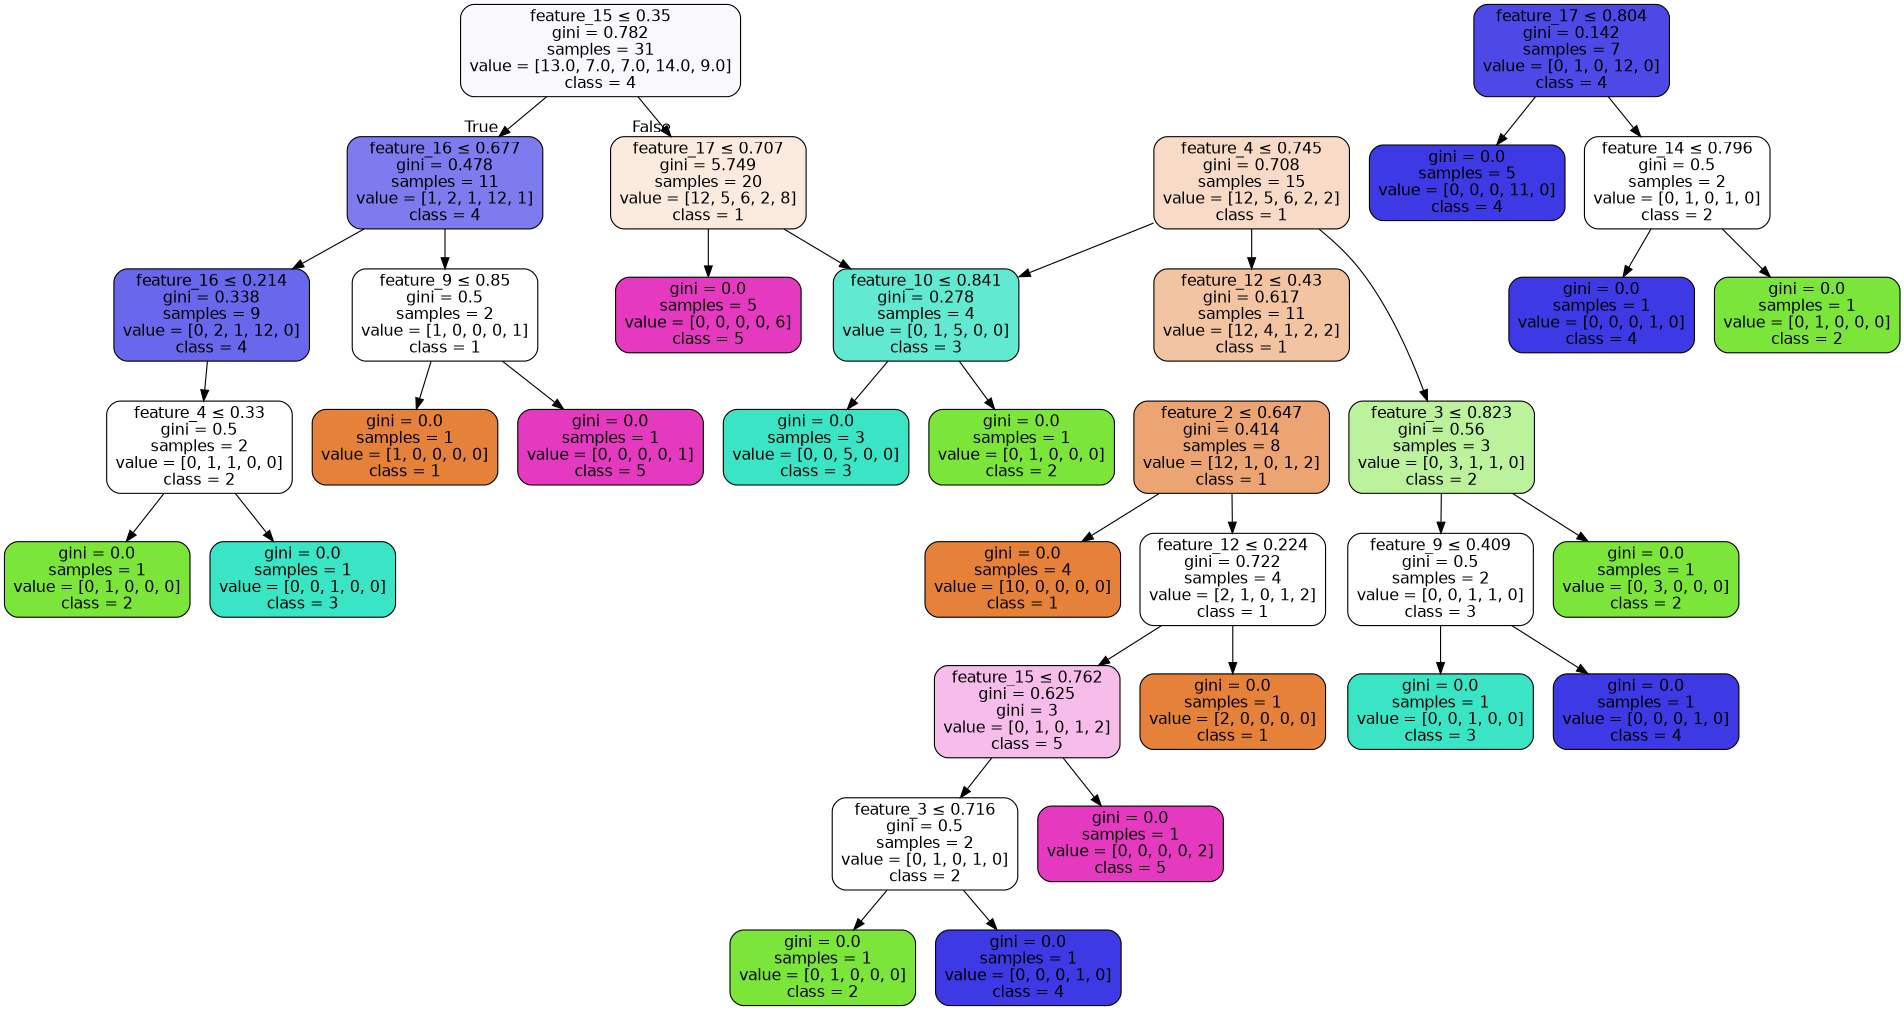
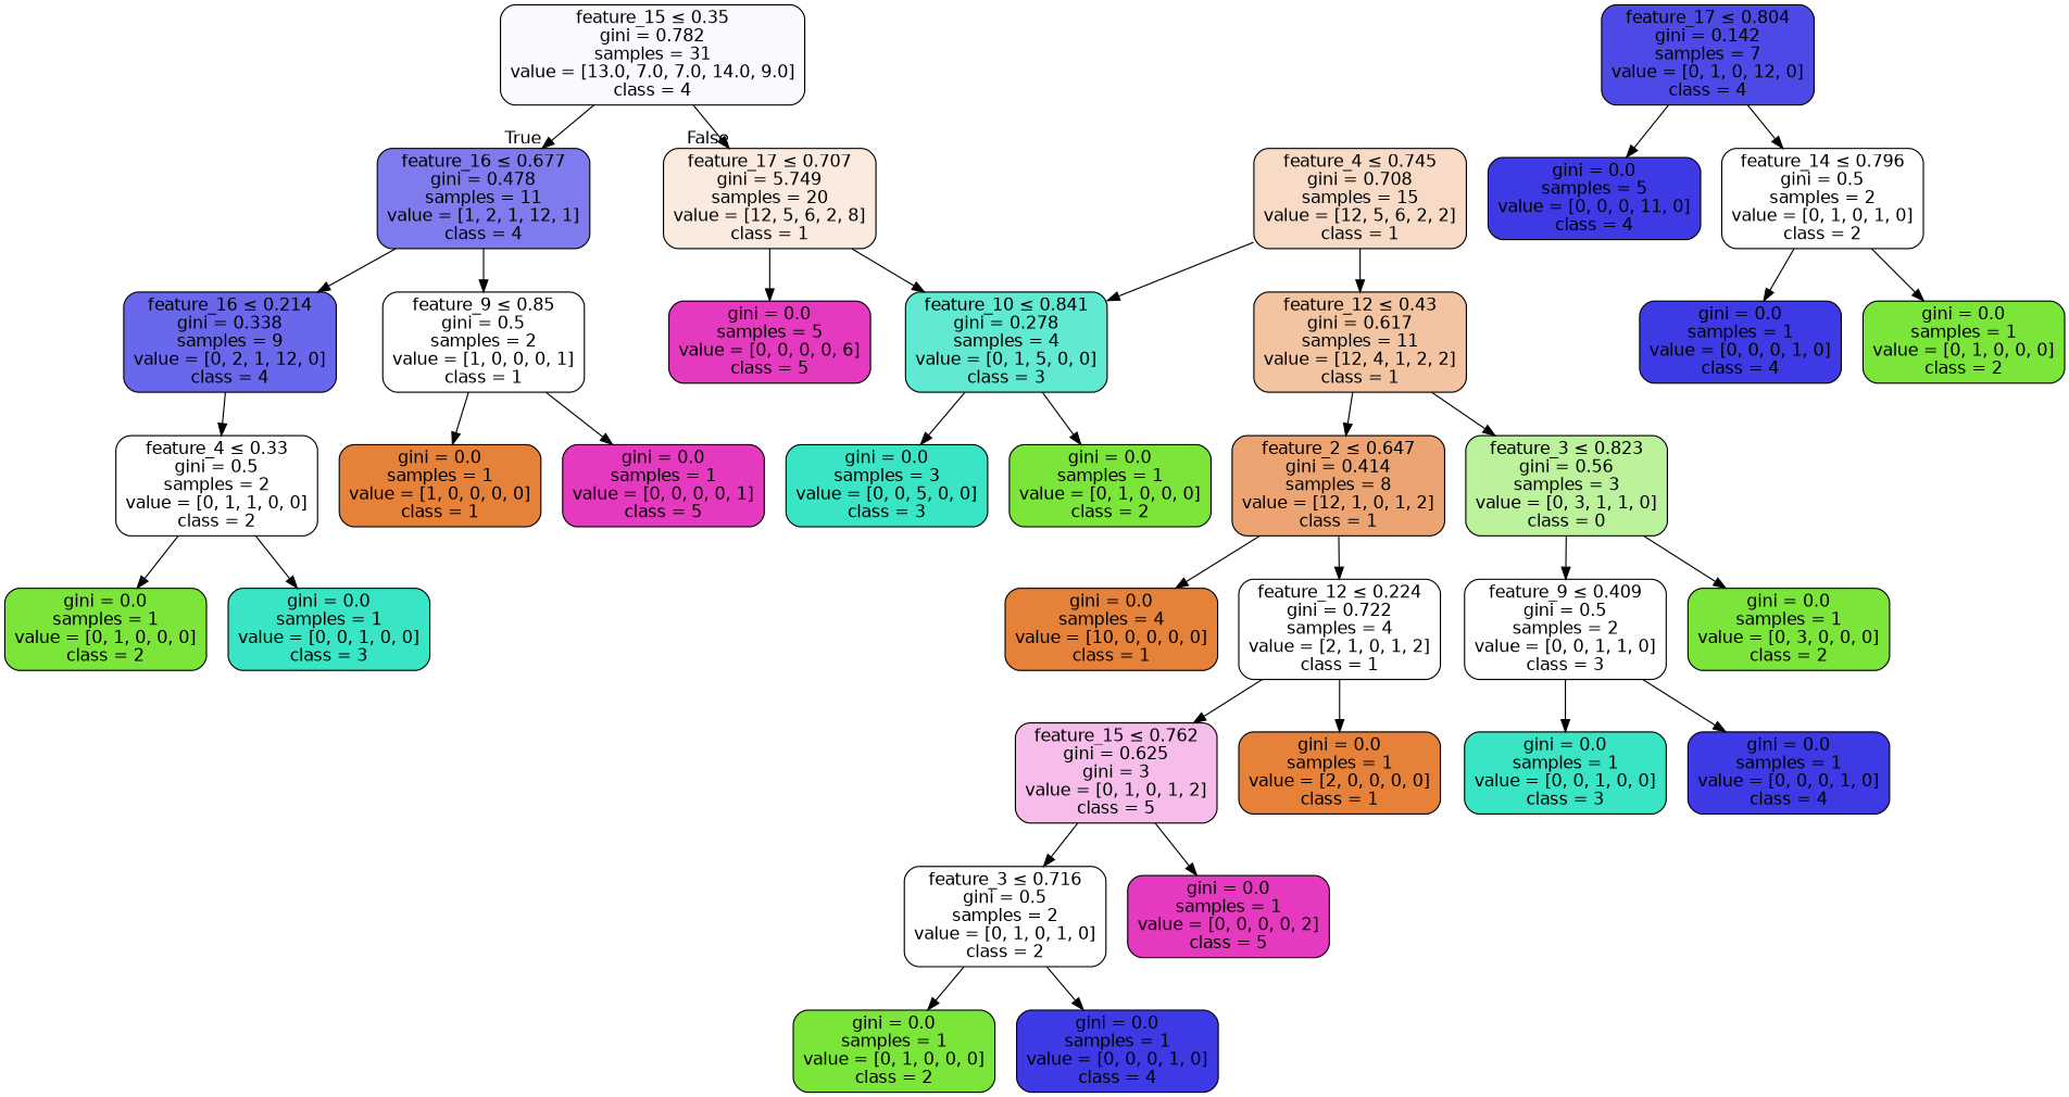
  digraph {
    node [color=black fillcolor="#ffffff" fontname=helvetica shape=box style="filled, rounded"]
    edge [fontname=helvetica]
    n1 [fillcolor="#fafafe" label=<feature_15 &le; 0.35<br/>gini = 0.782<br/>samples = 31<br/>value = [13.0, 7.0, 7.0, 14.0, 9.0]<br/>class = 4>]
    n2 [fillcolor="#7d7bee" label=<feature_16 &le; 0.677<br/>gini = 0.478<br/>samples = 11<br/>value = [1, 2, 1, 12, 1]<br/>class = 4>]
    n3 [fillcolor="#fbebdf" label=<feature_17 &le; 0.707<br/>gini = 5.749<br/>samples = 20<br/>value = [12, 5, 6, 2, 8]<br/>class = 1>]
    n4 [fillcolor="#6967eb" label=<feature_16 &le; 0.214<br/>gini = 0.338<br/>samples = 9<br/>value = [0, 2, 1, 12, 0]<br/>class = 4>]
    n5 [label=<feature_9 &le; 0.85<br/>gini = 0.5<br/>samples = 2<br/>value = [1, 0, 0, 0, 1]<br/>class = 1>]
    n6 [fillcolor="#e539c0" label=<gini = 0.0<br/>samples = 5<br/>value = [0, 0, 0, 0, 6]<br/>class = 5>]
    n7 [fillcolor="#61ead1" label=<feature_10 &le; 0.841<br/>gini = 0.278<br/>samples = 4<br/>value = [0, 1, 5, 0, 0]<br/>class = 3>]
    n8 [label=<feature_4 &le; 0.33<br/>gini = 0.5<br/>samples = 2<br/>value = [0, 1, 1, 0, 0]<br/>class = 2>]
    n9 [fillcolor="#e58139" label=<gini = 0.0<br/>samples = 1<br/>value = [1, 0, 0, 0, 0]<br/>class = 1>]
    n10 [fillcolor="#e539c0" label=<gini = 0.0<br/>samples = 1<br/>value = [0, 0, 0, 0, 1]<br/>class = 5>]
    n11 [fillcolor="#7be539" label=<gini = 0.0<br/>samples = 1<br/>value = [0, 1, 0, 0, 0]<br/>class = 2>]
    n12 [fillcolor="#39e5c5" label=<gini = 0.0<br/>samples = 1<br/>value = [0, 0, 1, 0, 0]<br/>class = 3>]
    n13 [fillcolor="#4c49e7" label=<feature_17 &le; 0.804<br/>gini = 0.142<br/>samples = 7<br/>value = [0, 1, 0, 12, 0]<br/>class = 4>]
    n14 [fillcolor="#3c39e5" label=<gini = 0.0<br/>samples = 5<br/>value = [0, 0, 0, 11, 0]<br/>class = 4>]
    n15 [label=<feature_14 &le; 0.796<br/>gini = 0.5<br/>samples = 2<br/>value = [0, 1, 0, 1, 0]<br/>class = 2>]
    n16 [fillcolor="#3c39e5" label=<gini = 0.0<br/>samples = 1<br/>value = [0, 0, 0, 1, 0]<br/>class = 4>]
    n17 [fillcolor="#7be539" label=<gini = 0.0<br/>samples = 1<br/>value = [0, 1, 0, 0, 0]<br/>class = 2>]
    n18 [fillcolor="#f8dbc6" label=<feature_4 &le; 0.745<br/>gini = 0.708<br/>samples = 15<br/>value = [12, 5, 6, 2, 2]<br/>class = 1>]
    n19 [fillcolor="#f3c4a2" label=<feature_12 &le; 0.43<br/>gini = 0.617<br/>samples = 11<br/>value = [12, 4, 1, 2, 2]<br/>class = 1>]
    n20 [fillcolor="#eca572" label=<feature_2 &le; 0.647<br/>gini = 0.414<br/>samples = 8<br/>value = [12, 1, 0, 1, 2]<br/>class = 1>]
-   n21 [fillcolor="#bdf29c" label=<feature_3 &le; 0.823<br/>gini = 0.56<br/>samples = 3<br/>value = [0, 3, 1, 1, 0]<br/>class = 2>]
+   n21 [fillcolor="#bdf29c" label=<feature_3 &le; 0.823<br/>gini = 0.56<br/>samples = 3<br/>value = [0, 3, 1, 1, 0]<br/>class = 0>]
    n22 [fillcolor="#39e5c5" label=<gini = 0.0<br/>samples = 3<br/>value = [0, 0, 5, 0, 0]<br/>class = 3>]
    n23 [fillcolor="#7be539" label=<gini = 0.0<br/>samples = 1<br/>value = [0, 1, 0, 0, 0]<br/>class = 2>]
    n24 [fillcolor="#e58139" label=<gini = 0.0<br/>samples = 4<br/>value = [10, 0, 0, 0, 0]<br/>class = 1>]
    n25 [label=<feature_12 &le; 0.224<br/>gini = 0.722<br/>samples = 4<br/>value = [2, 1, 0, 1, 2]<br/>class = 1>]
    n26 [label=<feature_9 &le; 0.409<br/>gini = 0.5<br/>samples = 2<br/>value = [0, 0, 1, 1, 0]<br/>class = 3>]
    n27 [fillcolor="#7be539" label=<gini = 0.0<br/>samples = 1<br/>value = [0, 3, 0, 0, 0]<br/>class = 2>]
    n28 [fillcolor="#f6bdea" label=<feature_15 &le; 0.762<br/>gini = 0.625<br/>gini = 3<br/>value = [0, 1, 0, 1, 2]<br/>class = 5>]
    n29 [fillcolor="#e58139" label=<gini = 0.0<br/>samples = 1<br/>value = [2, 0, 0, 0, 0]<br/>class = 1>]
    n30 [label=<feature_3 &le; 0.716<br/>gini = 0.5<br/>samples = 2<br/>value = [0, 1, 0, 1, 0]<br/>class = 2>]
    n31 [fillcolor="#e539c0" label=<gini = 0.0<br/>samples = 1<br/>value = [0, 0, 0, 0, 2]<br/>class = 5>]
    n32 [fillcolor="#7be539" label=<gini = 0.0<br/>samples = 1<br/>value = [0, 1, 0, 0, 0]<br/>class = 2>]
    n33 [fillcolor="#3c39e5" label=<gini = 0.0<br/>samples = 1<br/>value = [0, 0, 0, 1, 0]<br/>class = 4>]
    n34 [fillcolor="#39e5c5" label=<gini = 0.0<br/>samples = 1<br/>value = [0, 0, 1, 0, 0]<br/>class = 3>]
    n35 [fillcolor="#3c39e5" label=<gini = 0.0<br/>samples = 1<br/>value = [0, 0, 0, 1, 0]<br/>class = 4>]
    n1 -> n2 [headlabel=True labelangle=45 labeldistance=2.5]
    n1 -> n3 [headlabel=False labelangle=-45 labeldistance=2.5]
    n2 -> n4
    n2 -> n5
    n3 -> n6
    n3 -> n7
    n4 -> n8
    n5 -> n9
    n5 -> n10
    n7 -> n22
    n7 -> n23
    n8 -> n11
    n8 -> n12
    n13 -> n14
    n13 -> n15
    n15 -> n16
    n15 -> n17
    n18 -> n7
    n18 -> n19
-   n18 -> n21
+   n19 -> n20
+   n19 -> n21
    n20 -> n24
    n20 -> n25
    n21 -> n26
    n21 -> n27
    n25 -> n28
    n25 -> n29
    n26 -> n34
    n26 -> n35
    n28 -> n30
    n28 -> n31
    n30 -> n32
    n30 -> n33
  }
